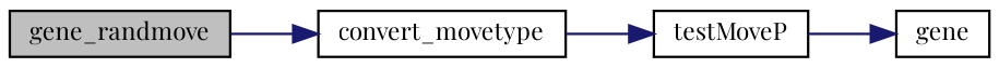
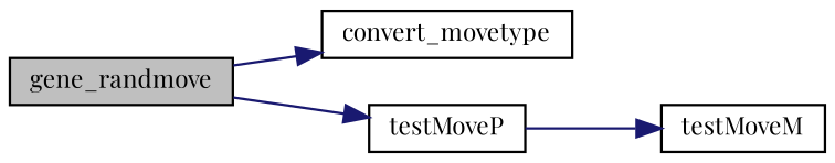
  digraph {
    fontname="Playfair Display"
    rankdir=LR
    node [color=black fillcolor=white fontname="Playfair Display" fontsize=10 shape=record style=filled]
    edge [color=midnightblue fontname="Playfair Display" fontsize=10 labelfontname=Helvetica labelfontsize=10 style=solid]
    n1 [fillcolor=grey75 fontcolor=black height=0.2 label=gene_randmove width=0.4]
    n2 [height=0.2 label=convert_movetype width=0.4]
    n3 [height=0.2 label=testMoveP width=0.4]
-   n4 [height=0.2 label=gene width=0.4]
+   n4 [height=0.2 label=testMoveM width=0.4]
    n1 -> n2
-   n2 -> n3
+   n1 -> n3
    n3 -> n4
  }
